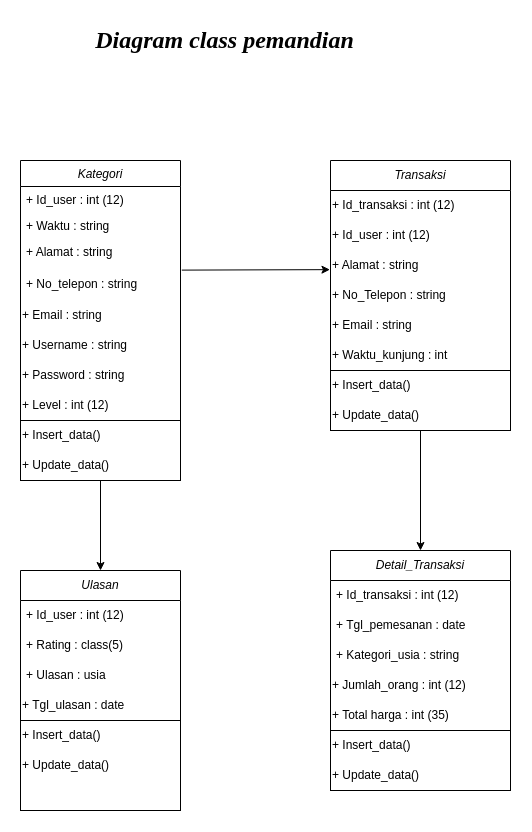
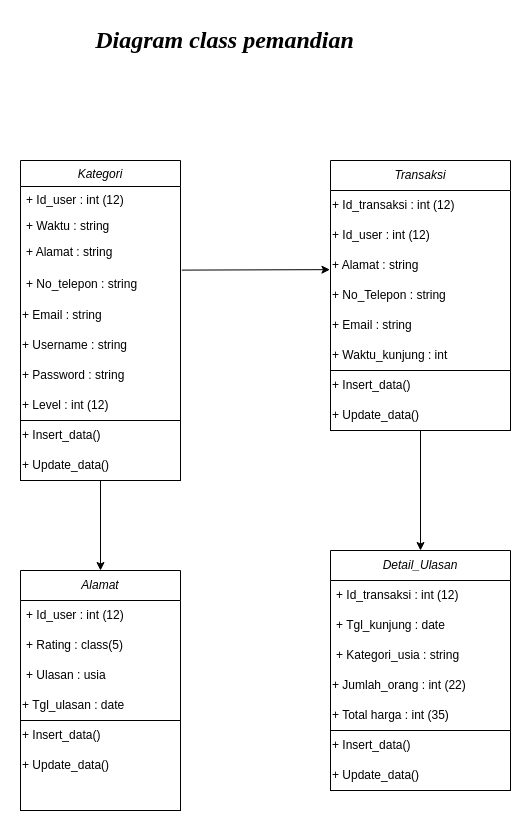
  <mxCell id="0" />
  <mxCell id="1" parent="0" />
  <mxCell id="2" value="Kategori" style="swimlane;fontStyle=2;align=center;verticalAlign=top;childLayout=stackLayout;horizontal=1;startSize=26;horizontalStack=0;resizeParent=1;resizeLast=0;collapsible=1;marginBottom=0;rounded=0;shadow=0;strokeWidth=1;" parent="1" vertex="1"><mxGeometry x="20" y="160" width="160" height="260" as="geometry"><mxRectangle x="230" y="140" width="160" height="26" as="alternateBounds" /></mxGeometry></mxCell>
  <mxCell id="3" value="+ Id_user : int (12)" style="text;align=left;verticalAlign=top;spacingLeft=4;spacingRight=4;overflow=hidden;rotatable=0;points=[[0,0.5],[1,0.5]];portConstraint=eastwest;" parent="2" vertex="1"><mxGeometry y="26" width="160" height="26" as="geometry" /></mxCell>
  <mxCell id="4" value="+ Waktu : string " style="text;align=left;verticalAlign=top;spacingLeft=4;spacingRight=4;overflow=hidden;rotatable=0;points=[[0,0.5],[1,0.5]];portConstraint=eastwest;rounded=0;shadow=0;html=0;" parent="2" vertex="1"><mxGeometry y="52" width="160" height="26" as="geometry" /></mxCell>
  <mxCell id="5" value="+ Alamat : string" style="text;align=left;verticalAlign=top;spacingLeft=4;spacingRight=4;overflow=hidden;rotatable=0;points=[[0,0.5],[1,0.5]];portConstraint=eastwest;rounded=0;shadow=0;html=0;" parent="2" vertex="1"><mxGeometry y="78" width="160" height="32" as="geometry" /></mxCell>
  <mxCell id="6" value="+ No_telepon : string" style="text;align=left;verticalAlign=top;spacingLeft=4;spacingRight=4;overflow=hidden;rotatable=0;points=[[0,0.5],[1,0.5]];portConstraint=eastwest;" parent="2" vertex="1"><mxGeometry y="110" width="160" height="30" as="geometry" /></mxCell>
  <mxCell id="7" value="+ Email : string" style="text;html=1;align=left;verticalAlign=middle;resizable=0;points=[];autosize=1;strokeColor=none;fillColor=none;" parent="2" vertex="1"><mxGeometry y="140" width="160" height="30" as="geometry" /></mxCell>
  <mxCell id="8" value="+ Username : string" style="text;html=1;align=left;verticalAlign=middle;resizable=0;points=[];autosize=1;strokeColor=none;fillColor=none;" parent="2" vertex="1"><mxGeometry y="170" width="160" height="30" as="geometry" /></mxCell>
  <mxCell id="9" value="+ Password : string" style="text;html=1;align=left;verticalAlign=middle;resizable=0;points=[];autosize=1;strokeColor=none;fillColor=none;" parent="2" vertex="1"><mxGeometry y="200" width="160" height="30" as="geometry" /></mxCell>
  <mxCell id="10" value="+ Level : int (12)" style="text;html=1;align=left;verticalAlign=middle;resizable=0;points=[];autosize=1;strokeColor=none;fillColor=none;" parent="2" vertex="1"><mxGeometry y="230" width="160" height="30" as="geometry" /></mxCell>
  <mxCell id="11" value="&lt;h1&gt;Diagram class pemandian&lt;/h1&gt;" style="text;html=1;strokeColor=none;fillColor=none;spacing=5;spacingTop=-20;whiteSpace=wrap;overflow=hidden;rounded=0;fontFamily=Comic Sans MS;fontStyle=2;align=center;" parent="1" vertex="1"><mxGeometry x="69" y="20" width="311" height="120" as="geometry" /></mxCell>
  <mxCell id="12" value="Transaksi" style="swimlane;fontStyle=2;childLayout=stackLayout;horizontal=1;startSize=30;horizontalStack=0;resizeParent=1;resizeParentMax=0;resizeLast=0;collapsible=1;marginBottom=0;whiteSpace=wrap;html=1;align=center;" parent="1" vertex="1"><mxGeometry x="330" y="160" width="180" height="210" as="geometry" /></mxCell>
  <mxCell id="13" value="+ Id_transaksi : int (12)" style="text;html=1;align=left;verticalAlign=middle;resizable=0;points=[];autosize=1;strokeColor=none;fillColor=none;" parent="12" vertex="1"><mxGeometry y="30" width="180" height="30" as="geometry" /></mxCell>
  <mxCell id="14" value="+ Id_user : int (12)" style="text;html=1;strokeColor=none;fillColor=none;align=left;verticalAlign=middle;whiteSpace=wrap;rounded=0;" parent="12" vertex="1"><mxGeometry y="60" width="180" height="30" as="geometry" /></mxCell>
  <mxCell id="15" value="+ Alamat : string" style="text;html=1;strokeColor=none;fillColor=none;align=left;verticalAlign=middle;whiteSpace=wrap;rounded=0;" parent="12" vertex="1"><mxGeometry y="90" width="180" height="30" as="geometry" /></mxCell>
  <mxCell id="16" value="+ No_Telepon&amp;nbsp;: string" style="text;html=1;strokeColor=none;fillColor=none;align=left;verticalAlign=middle;whiteSpace=wrap;rounded=0;" parent="12" vertex="1"><mxGeometry y="120" width="180" height="30" as="geometry" /></mxCell>
  <mxCell id="17" value="+ Email&amp;nbsp;: string" style="text;html=1;strokeColor=none;fillColor=none;align=left;verticalAlign=middle;whiteSpace=wrap;rounded=0;" parent="12" vertex="1"><mxGeometry y="150" width="180" height="30" as="geometry" /></mxCell>
  <mxCell id="18" value="+ Waktu_kunjung : int" style="text;html=1;strokeColor=none;fillColor=none;align=left;verticalAlign=middle;whiteSpace=wrap;rounded=0;" parent="12" vertex="1"><mxGeometry y="180" width="180" height="30" as="geometry" /></mxCell>
  <mxCell id="19" value="" style="endArrow=classic;html=1;rounded=0;entryX=-0.003;entryY=0.638;entryDx=0;entryDy=0;entryPerimeter=0;exitX=1.008;exitY=-0.013;exitDx=0;exitDy=0;exitPerimeter=0;" parent="1" source="6" target="15" edge="1"><mxGeometry width="50" height="50" relative="1" as="geometry"><mxPoint x="150" y="280" as="sourcePoint" /><mxPoint x="200" y="230" as="targetPoint" /><Array as="points" /></mxGeometry></mxCell>
- <mxCell id="20" value="Detail_Transaksi" style="swimlane;fontStyle=2;childLayout=stackLayout;horizontal=1;startSize=30;horizontalStack=0;resizeParent=1;resizeParentMax=0;resizeLast=0;collapsible=1;marginBottom=0;whiteSpace=wrap;html=1;" parent="1" vertex="1"><mxGeometry x="330" y="550" width="180" height="180" as="geometry" /></mxCell>
+ <mxCell id="20" value="Detail_Ulasan" style="swimlane;fontStyle=2;childLayout=stackLayout;horizontal=1;startSize=30;horizontalStack=0;resizeParent=1;resizeParentMax=0;resizeLast=0;collapsible=1;marginBottom=0;whiteSpace=wrap;html=1;" parent="1" vertex="1"><mxGeometry x="330" y="550" width="180" height="180" as="geometry" /></mxCell>
  <mxCell id="21" value="+ Id_transaksi : int (12)" style="text;strokeColor=none;fillColor=none;align=left;verticalAlign=middle;spacingLeft=4;spacingRight=4;overflow=hidden;points=[[0,0.5],[1,0.5]];portConstraint=eastwest;rotatable=0;whiteSpace=wrap;html=1;" parent="20" vertex="1"><mxGeometry y="30" width="180" height="30" as="geometry" /></mxCell>
- <mxCell id="22" value="+ Tgl_pemesanan : date" style="text;strokeColor=none;fillColor=none;align=left;verticalAlign=middle;spacingLeft=4;spacingRight=4;overflow=hidden;points=[[0,0.5],[1,0.5]];portConstraint=eastwest;rotatable=0;whiteSpace=wrap;html=1;" parent="20" vertex="1"><mxGeometry y="60" width="180" height="30" as="geometry" /></mxCell>
+ <mxCell id="22" value="+ Tgl_kunjung : date" style="text;strokeColor=none;fillColor=none;align=left;verticalAlign=middle;spacingLeft=4;spacingRight=4;overflow=hidden;points=[[0,0.5],[1,0.5]];portConstraint=eastwest;rotatable=0;whiteSpace=wrap;html=1;" parent="20" vertex="1"><mxGeometry y="60" width="180" height="30" as="geometry" /></mxCell>
  <mxCell id="23" value="+ Kategori_usia : string" style="text;strokeColor=none;fillColor=none;align=left;verticalAlign=middle;spacingLeft=4;spacingRight=4;overflow=hidden;points=[[0,0.5],[1,0.5]];portConstraint=eastwest;rotatable=0;whiteSpace=wrap;html=1;" parent="20" vertex="1"><mxGeometry y="90" width="180" height="30" as="geometry" /></mxCell>
- <mxCell id="24" value="+ Jumlah_orang : int (12)" style="text;html=1;align=left;verticalAlign=middle;resizable=0;points=[];autosize=1;strokeColor=none;fillColor=none;" parent="20" vertex="1"><mxGeometry y="120" width="180" height="30" as="geometry" /></mxCell>
+ <mxCell id="24" value="+ Jumlah_orang : int (22)" style="text;html=1;align=left;verticalAlign=middle;resizable=0;points=[];autosize=1;strokeColor=none;fillColor=none;" parent="20" vertex="1"><mxGeometry y="120" width="180" height="30" as="geometry" /></mxCell>
  <mxCell id="25" value="+ Total harga : int (35)" style="text;html=1;align=left;verticalAlign=middle;resizable=0;points=[];autosize=1;strokeColor=none;fillColor=none;" parent="20" vertex="1"><mxGeometry y="150" width="180" height="30" as="geometry" /></mxCell>
- <mxCell id="26" value="&lt;i&gt;Ulasan&lt;/i&gt;" style="swimlane;fontStyle=0;childLayout=stackLayout;horizontal=1;startSize=30;horizontalStack=0;resizeParent=1;resizeParentMax=0;resizeLast=0;collapsible=1;marginBottom=0;whiteSpace=wrap;html=1;align=center;" parent="1" vertex="1"><mxGeometry x="20" y="570" width="160" height="150" as="geometry" /></mxCell>
+ <mxCell id="26" value="&lt;i&gt;Alamat&lt;/i&gt;" style="swimlane;fontStyle=0;childLayout=stackLayout;horizontal=1;startSize=30;horizontalStack=0;resizeParent=1;resizeParentMax=0;resizeLast=0;collapsible=1;marginBottom=0;whiteSpace=wrap;html=1;align=center;" parent="1" vertex="1"><mxGeometry x="20" y="570" width="160" height="150" as="geometry" /></mxCell>
  <mxCell id="27" value="+ Id_user : int (12)" style="text;strokeColor=none;fillColor=none;align=left;verticalAlign=middle;spacingLeft=4;spacingRight=4;overflow=hidden;points=[[0,0.5],[1,0.5]];portConstraint=eastwest;rotatable=0;whiteSpace=wrap;html=1;" parent="26" vertex="1"><mxGeometry y="30" width="160" height="30" as="geometry" /></mxCell>
  <mxCell id="28" value="+ Rating : class(5)" style="text;strokeColor=none;fillColor=none;align=left;verticalAlign=middle;spacingLeft=4;spacingRight=4;overflow=hidden;points=[[0,0.5],[1,0.5]];portConstraint=eastwest;rotatable=0;whiteSpace=wrap;html=1;" parent="26" vertex="1"><mxGeometry y="60" width="160" height="30" as="geometry" /></mxCell>
  <mxCell id="29" value="+ Ulasan&amp;nbsp;: usia" style="text;strokeColor=none;fillColor=none;align=left;verticalAlign=middle;spacingLeft=4;spacingRight=4;overflow=hidden;points=[[0,0.5],[1,0.5]];portConstraint=eastwest;rotatable=0;whiteSpace=wrap;html=1;" parent="26" vertex="1"><mxGeometry y="90" width="160" height="30" as="geometry" /></mxCell>
  <mxCell id="30" value="+ Tgl_ulasan : date" style="text;html=1;strokeColor=none;fillColor=none;align=left;verticalAlign=middle;whiteSpace=wrap;rounded=0;" parent="26" vertex="1"><mxGeometry y="120" width="160" height="30" as="geometry" /></mxCell>
  <mxCell id="31" value="" style="rounded=0;whiteSpace=wrap;html=1;align=left;" vertex="1" parent="1"><mxGeometry x="20" y="420" width="160" height="60" as="geometry" /></mxCell>
  <mxCell id="32" value="+ Insert_data()" style="text;html=1;strokeColor=none;fillColor=none;align=left;verticalAlign=middle;whiteSpace=wrap;rounded=0;" vertex="1" parent="1"><mxGeometry x="20" y="420" width="160" height="30" as="geometry" /></mxCell>
  <mxCell id="33" style="edgeStyle=orthogonalEdgeStyle;rounded=0;orthogonalLoop=1;jettySize=auto;html=1;" edge="1" parent="1" source="34" target="26"><mxGeometry relative="1" as="geometry" /></mxCell>
  <mxCell id="34" value="+ Update_data()" style="text;html=1;strokeColor=none;fillColor=none;align=left;verticalAlign=middle;whiteSpace=wrap;rounded=0;" vertex="1" parent="1"><mxGeometry x="20" y="450" width="160" height="30" as="geometry" /></mxCell>
  <mxCell id="35" value="" style="rounded=0;whiteSpace=wrap;html=1;" vertex="1" parent="1"><mxGeometry x="20" y="720" width="160" height="90" as="geometry" /></mxCell>
  <mxCell id="36" value="+ Insert_data()" style="text;html=1;strokeColor=none;fillColor=none;align=left;verticalAlign=middle;whiteSpace=wrap;rounded=0;" vertex="1" parent="1"><mxGeometry x="20" y="720" width="160" height="30" as="geometry" /></mxCell>
  <mxCell id="37" value="+ Update_data()" style="text;html=1;strokeColor=none;fillColor=none;align=left;verticalAlign=middle;whiteSpace=wrap;rounded=0;" vertex="1" parent="1"><mxGeometry x="20" y="750" width="160" height="30" as="geometry" /></mxCell>
  <mxCell id="38" value="" style="rounded=0;whiteSpace=wrap;html=1;" vertex="1" parent="1"><mxGeometry x="330" y="730" width="180" height="60" as="geometry" /></mxCell>
  <mxCell id="39" value="+ Insert_data()" style="text;html=1;strokeColor=none;fillColor=none;align=left;verticalAlign=middle;whiteSpace=wrap;rounded=0;" vertex="1" parent="1"><mxGeometry x="330" y="730" width="180" height="30" as="geometry" /></mxCell>
  <mxCell id="40" value="+ Update_data()" style="text;html=1;strokeColor=none;fillColor=none;align=left;verticalAlign=middle;whiteSpace=wrap;rounded=0;" vertex="1" parent="1"><mxGeometry x="330" y="760" width="180" height="30" as="geometry" /></mxCell>
  <mxCell id="41" value="" style="rounded=0;whiteSpace=wrap;html=1;" vertex="1" parent="1"><mxGeometry x="330" y="370" width="180" height="60" as="geometry" /></mxCell>
  <mxCell id="42" value="+ Insert_data()" style="text;html=1;strokeColor=none;fillColor=none;align=left;verticalAlign=middle;whiteSpace=wrap;rounded=0;" vertex="1" parent="1"><mxGeometry x="330" y="370" width="180" height="30" as="geometry" /></mxCell>
  <mxCell id="43" style="edgeStyle=orthogonalEdgeStyle;rounded=0;orthogonalLoop=1;jettySize=auto;html=1;entryX=0.5;entryY=0;entryDx=0;entryDy=0;" edge="1" parent="1" source="44" target="20"><mxGeometry relative="1" as="geometry" /></mxCell>
  <mxCell id="44" value="+ Update_data()" style="text;html=1;strokeColor=none;fillColor=none;align=left;verticalAlign=middle;whiteSpace=wrap;rounded=0;" vertex="1" parent="1"><mxGeometry x="330" y="400" width="180" height="30" as="geometry" /></mxCell>
